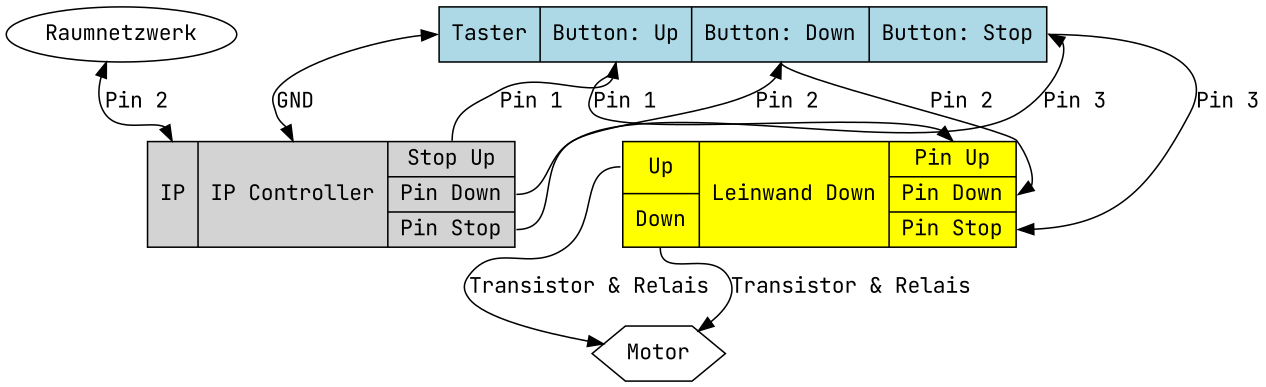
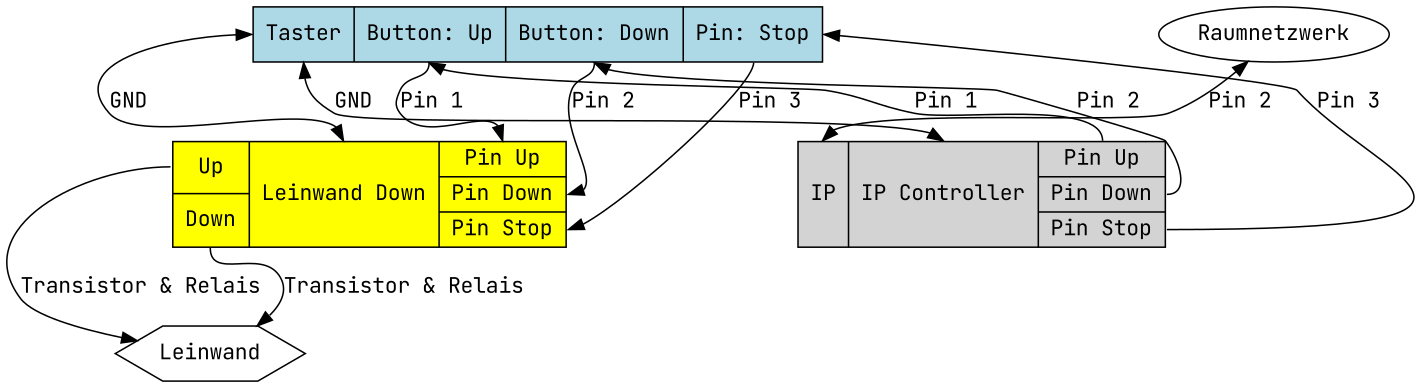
  digraph {
    fontname="JetBrains Mono"
    nodesep=0.9
    rankdir=TB
    node [fontname="JetBrains Mono" shape=record style=filled]
    edge [fontname="JetBrains Mono" tailport=up]
    n1 [fillcolor=yellow label="{ <up> Up | <down> Down } | <f0> Leinwand Down | { <pin1> Pin Up | <pin2> Pin Down | <pin3> Pin Stop } "]
-   n2 [label=Motor shape=hexagon style=solid]
-   n3 [fillcolor=lightblue label="<f0> Taster | <up> Button: Up|<down> Button: Down|<stop> Button: Stop "]
-   n4 [label="<ip> IP | <f0> IP Controller | { <pin1> Stop Up | <pin2> Pin Down | <pin3> Pin Stop }"]
+   n2 [label=Leinwand shape=hexagon style=solid]
+   n3 [fillcolor=lightblue label="<f0> Taster | <up> Button: Up|<down> Button: Down|<stop> Pin: Stop "]
+   n4 [label="<ip> IP | <f0> IP Controller | { <pin1> Pin Up | <pin2> Pin Down | <pin3> Pin Stop }"]
    n5 [label=Raumnetzwerk shape=oval style=solid]
    n1 -> n2 [label="Transistor & Relais"]
    n1 -> n2 [label="Transistor & Relais" tailport=down]
    n3 -> n1 [headport=pin1 label="Pin 1"]
    n3 -> n1 [headport=pin2 label="Pin 2" tailport=down]
    n3 -> n1 [headport=pin3 label="Pin 3" tailport=stop]
+   n3 -> n1 [dir=both headport=f0 label=GND tailport=f0]
    n3 -> n4 [dir=both headport=f0 label=GND tailport=f0]
    n4 -> n3 [headport=up label="Pin 1" tailport=pin1]
    n4 -> n3 [headport=down label="Pin 2" tailport=pin2]
    n4 -> n3 [headport=stop label="Pin 3" tailport=pin3]
    n5 -> n4 [dir=both headport=ip label="Pin 2"]
  }
